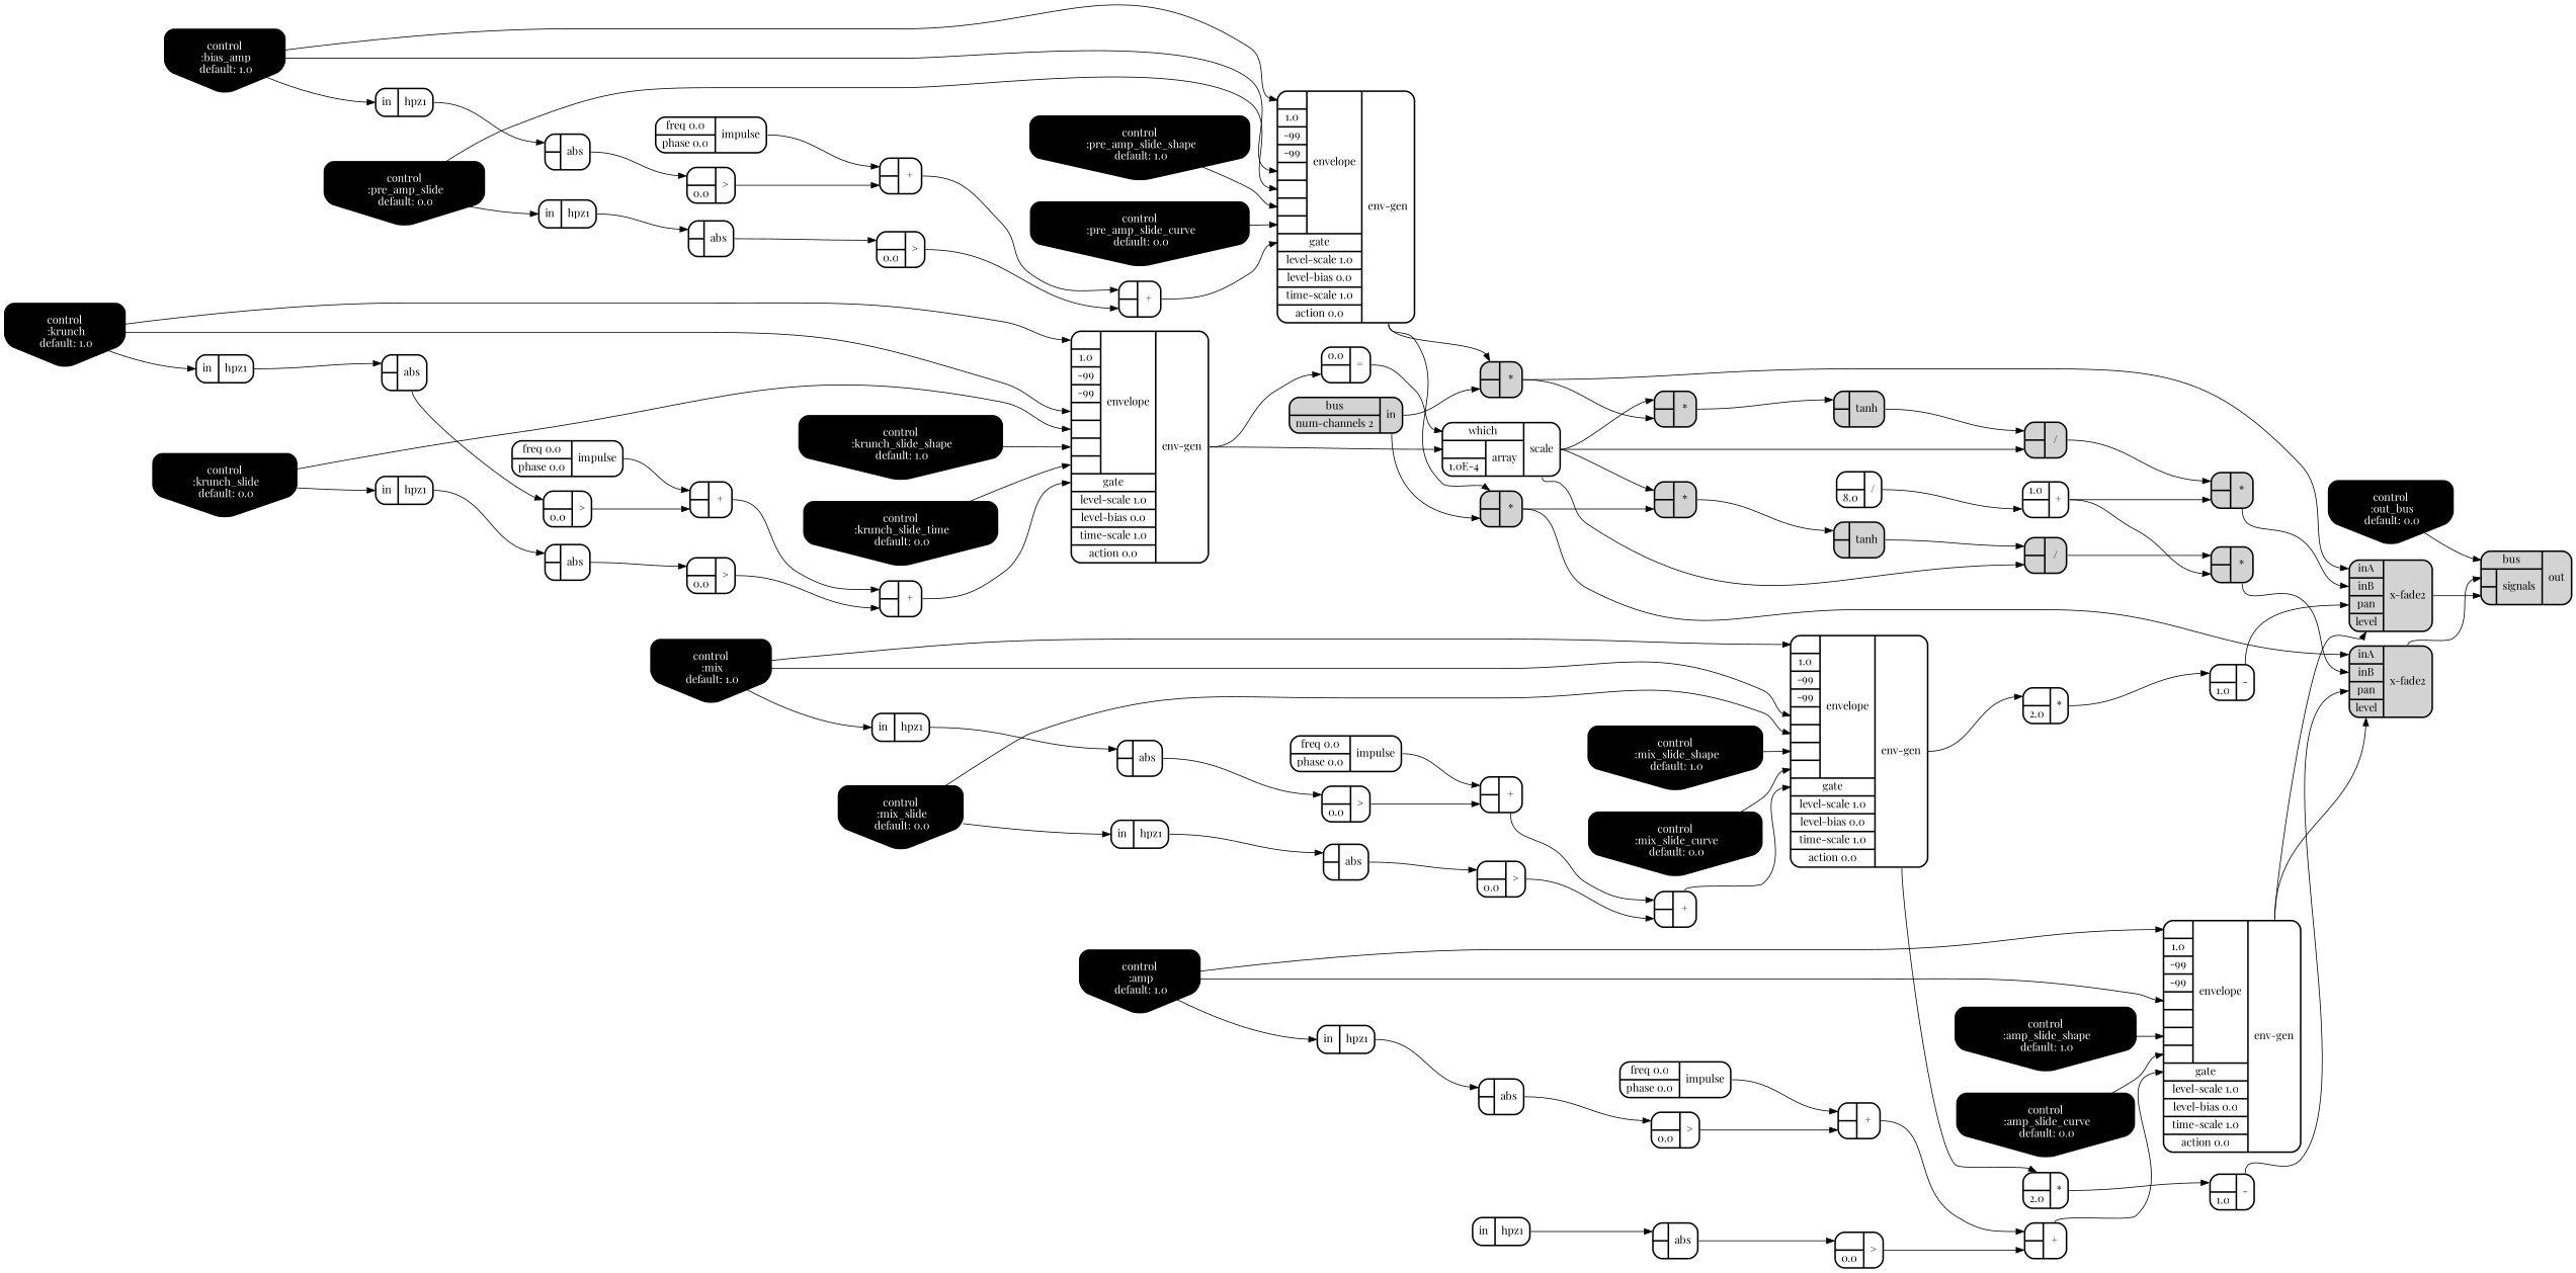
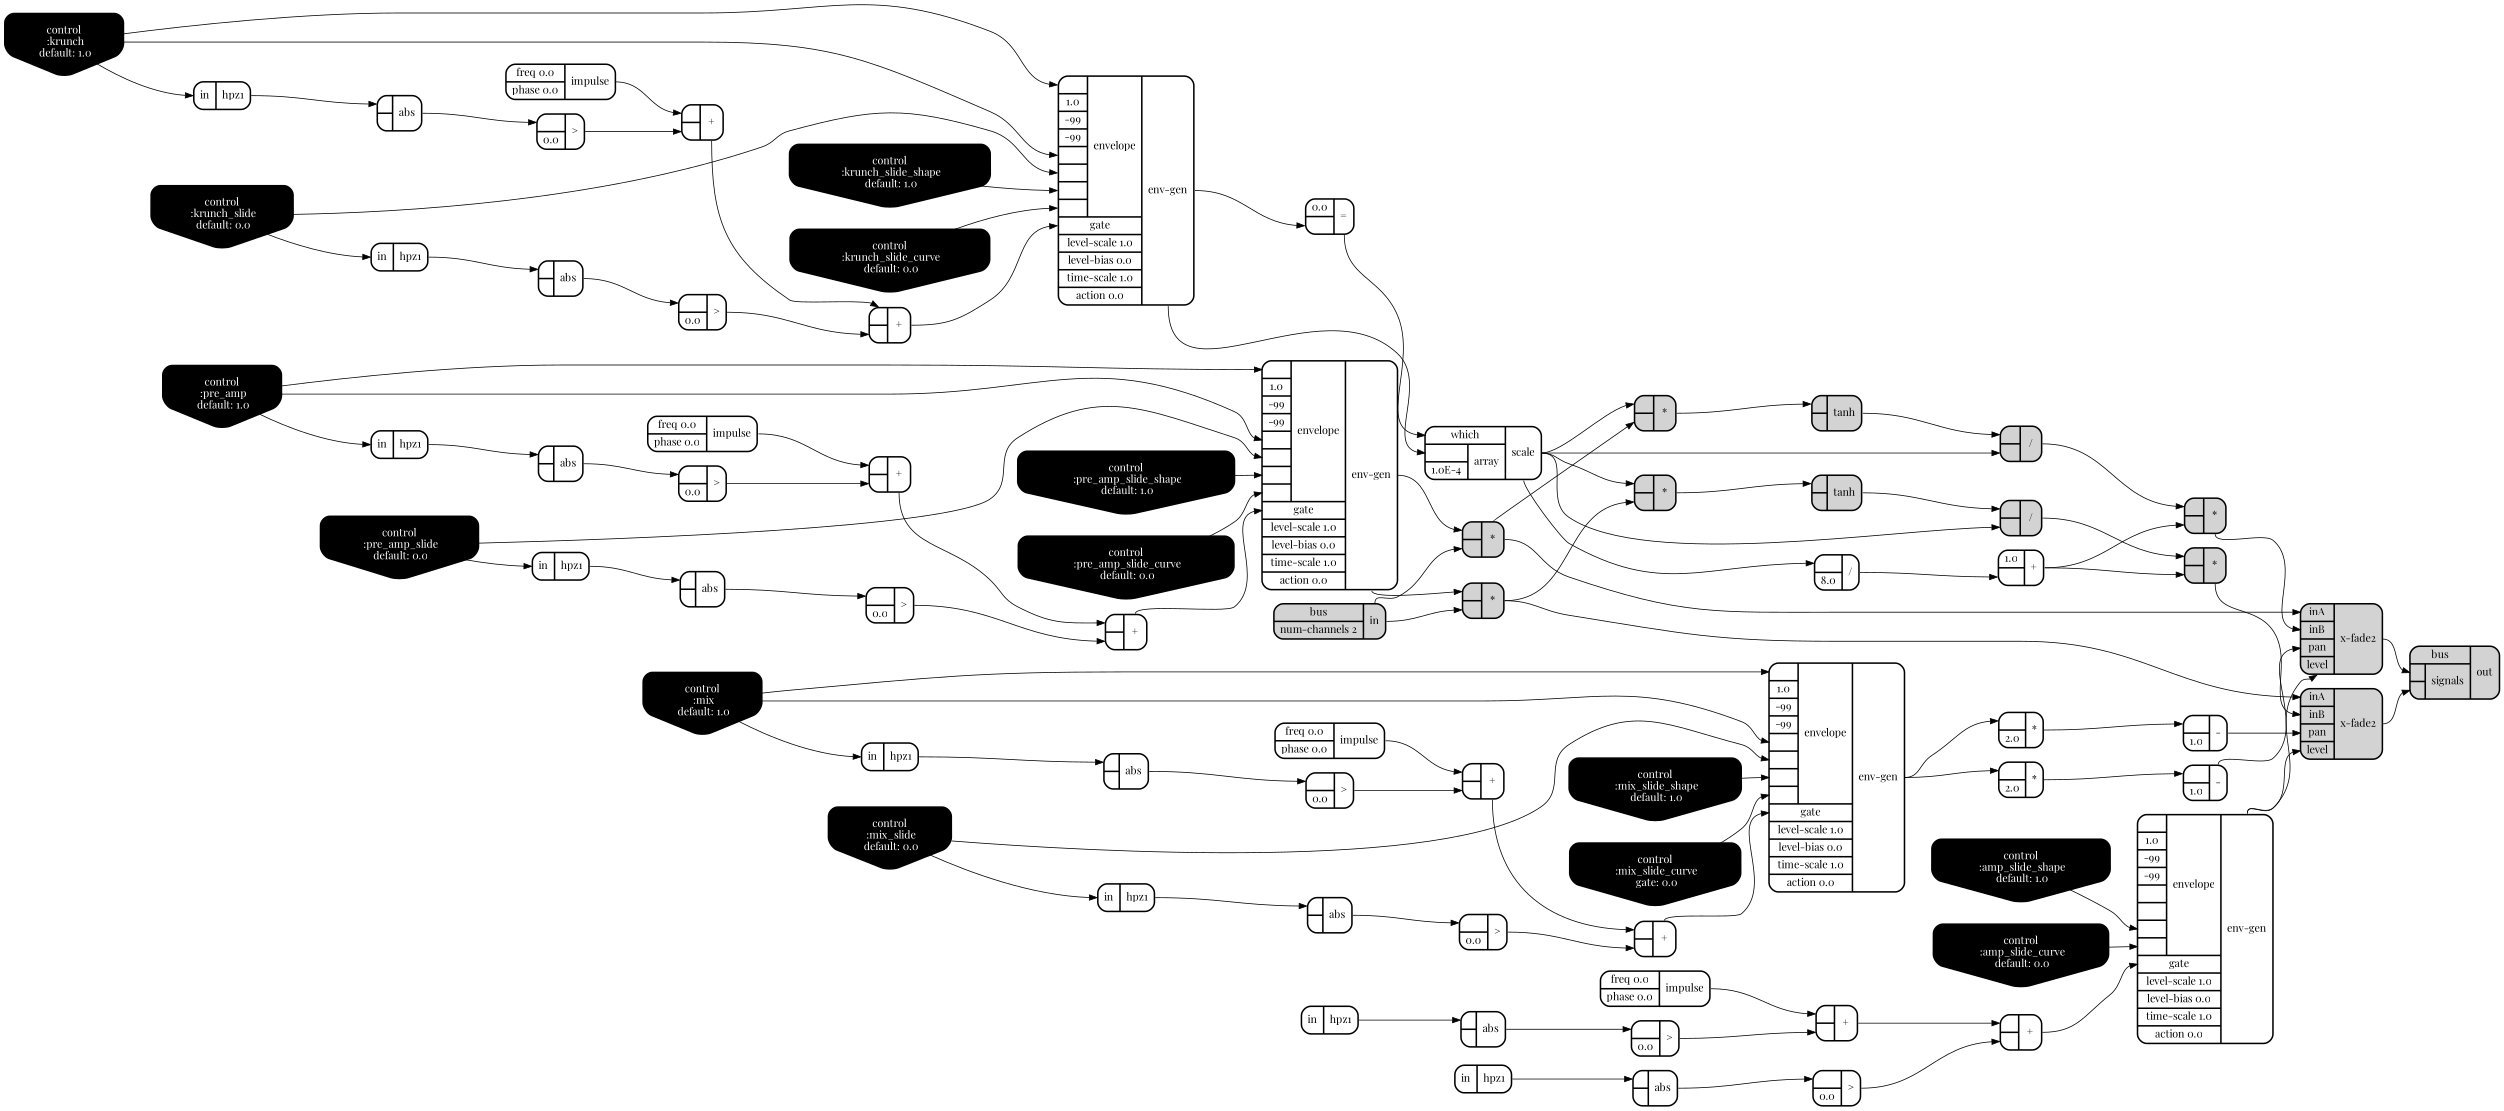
  digraph {
    fontname="Playfair Display"
    rankdir=LR
    node [fontname="Playfair Display" rankdir=LR shape=record style="bold, rounded"]
    edge [fontname="Playfair Display" headport=a tailport=__UG_NAME__]
    n1 [label="{{ <a> |<b> } |<__UG_NAME__>* }" style="filled, bold, rounded"]
    n2 [label="{{ <a> |<b> } |<__UG_NAME__>* }" style="filled, bold, rounded"]
    n3 [label="{{ <ina> inA|<inb> inB|<pan> pan|<level> level} |<__UG_NAME__>x-fade2 }" style="filled, bold, rounded"]
    n4 [label="{{ <a> |<b> } |<__UG_NAME__>tanh }" style="filled, bold, rounded"]
    n5 [label="{{ <bus> bus|{{<signals___x____fade2___0>|<signals___x____fade2___1>}|signals}} |<__UG_NAME__>out }" style="filled, bold, rounded"]
    n6 [label="{{ <a> |<b> } |<__UG_NAME__>/ }" style="filled, bold, rounded"]
    n7 [label="{{ <a> |<b> } |<__UG_NAME__>* }" style="filled, bold, rounded"]
    n8 [label="{{ <a> |<b> } |<__UG_NAME__>* }" style="filled, bold, rounded"]
    n9 [label="{{ <ina> inA|<inb> inB|<pan> pan|<level> level} |<__UG_NAME__>x-fade2 }" style="filled, bold, rounded"]
    n10 [label="{{ <a> |<b> } |<__UG_NAME__>tanh }" style="filled, bold, rounded"]
    n11 [label="{{ <a> |<b> } |<__UG_NAME__>/ }" style="filled, bold, rounded"]
    n12 [label="{{ <a> |<b> } |<__UG_NAME__>* }" style="filled, bold, rounded"]
    n13 [label="{{ <a> |<b> 2.0} |<__UG_NAME__>* }"]
    n14 [label="{{ <a> |<b> 1.0} |<__UG_NAME__>- }"]
    n15 [label="{{ <a> |<b> } |<__UG_NAME__>* }" style="filled, bold, rounded"]
    n16 [label="{{ <a> |<b> 2.0} |<__UG_NAME__>* }"]
    n17 [label="{{ <a> |<b> 1.0} |<__UG_NAME__>- }"]
    n18 [label="{{ <a> |<b> } |<__UG_NAME__>+ }"]
    n19 [label="{{ <a> |<b> } |<__UG_NAME__>+ }"]
    n20 [label="{{ {{<envelope___control___0>|1.0|-99|-99|<envelope___control___4>|<envelope___control___5>|<envelope___control___6>|<envelope___control___7>}|envelope}|<gate> gate|<level____scale> level-scale 1.0|<level____bias> level-bias 0.0|<time____scale> time-scale 1.0|<action> action 0.0} |<__UG_NAME__>env-gen }"]
    n21 [label="{{ <a> 0.0|<b> } |<__UG_NAME__>= }"]
    n22 [label="{{ <which> which|{{<array___env____gen___0>|1.0E-4}|array}} |<__UG_NAME__>scale }"]
    n23 [label="{{ <a> |<b> } |<__UG_NAME__>+ }"]
    n24 [label="{{ <a> |<b> } |<__UG_NAME__>+ }"]
    n25 [label="{{ {{<envelope___control___0>|1.0|-99|-99|<envelope___control___4>|<envelope___control___5>|<envelope___control___6>|<envelope___control___7>}|envelope}|<gate> gate|<level____scale> level-scale 1.0|<level____bias> level-bias 0.0|<time____scale> time-scale 1.0|<action> action 0.0} |<__UG_NAME__>env-gen }"]
    n26 [label="{{ <a> 1.0|<b> } |<__UG_NAME__>+ }"]
    n27 [label="{{ <a> |<b> } |<__UG_NAME__>+ }"]
    n28 [label="{{ <a> |<b> } |<__UG_NAME__>+ }"]
    n29 [label="{{ {{<envelope___control___0>|1.0|-99|-99|<envelope___control___4>|<envelope___control___5>|<envelope___control___6>|<envelope___control___7>}|envelope}|<gate> gate|<level____scale> level-scale 1.0|<level____bias> level-bias 0.0|<time____scale> time-scale 1.0|<action> action 0.0} |<__UG_NAME__>env-gen }"]
    n30 [label="{{ <a> |<b> } |<__UG_NAME__>+ }"]
    n31 [label="{{ <a> |<b> } |<__UG_NAME__>+ }"]
    n32 [label="{{ {{<envelope___control___0>|1.0|-99|-99|<envelope___control___4>|<envelope___control___5>|<envelope___control___6>|<envelope___control___7>}|envelope}|<gate> gate|<level____scale> level-scale 1.0|<level____bias> level-bias 0.0|<time____scale> time-scale 1.0|<action> action 0.0} |<__UG_NAME__>env-gen }"]
    n33 [label="{{ <a> |<b> 8.0} |<__UG_NAME__>/ }"]
    n34 [label="{{ <a> |<b> 0.0} |<__UG_NAME__>\> }"]
    n35 [label="{{ <a> |<b> 0.0} |<__UG_NAME__>\> }"]
    n36 [label="{{ <a> |<b> 0.0} |<__UG_NAME__>\> }"]
    n37 [label="{{ <a> |<b> 0.0} |<__UG_NAME__>\> }"]
    n38 [label="{{ <a> |<b> 0.0} |<__UG_NAME__>\> }"]
    n39 [label="{{ <a> |<b> 0.0} |<__UG_NAME__>\> }"]
    n40 [label="{{ <a> |<b> 0.0} |<__UG_NAME__>\> }"]
    n41 [label="{{ <a> |<b> 0.0} |<__UG_NAME__>\> }"]
    n42 [label="{{ <a> |<b> } |<__UG_NAME__>abs }"]
    n43 [label="{{ <a> |<b> } |<__UG_NAME__>abs }"]
    n44 [label="{{ <a> |<b> } |<__UG_NAME__>abs }"]
    n45 [label="{{ <a> |<b> } |<__UG_NAME__>abs }"]
    n46 [label="{{ <a> |<b> } |<__UG_NAME__>abs }"]
    n47 [label="{{ <a> |<b> } |<__UG_NAME__>abs }"]
    n48 [label="{{ <a> |<b> } |<__UG_NAME__>abs }"]
    n49 [label="{{ <a> |<b> } |<__UG_NAME__>abs }"]
-   n50 [fillcolor=black fontcolor=white label="control\n :amp\n default: 1.0" shape=invhouse style="rounded, filled, bold" rankdir=""]
    n51 [label="{{ <in> in} |<__UG_NAME__>hpz1 }"]
    n52 [label="{{ <in> in} |<__UG_NAME__>hpz1 }"]
    n53 [fillcolor=black fontcolor=white label="control\n :amp_slide_shape\n default: 1.0" shape=invhouse style="rounded, filled, bold" rankdir=""]
    n54 [fillcolor=black fontcolor=white label="control\n :amp_slide_curve\n default: 0.0" shape=invhouse style="rounded, filled, bold" rankdir=""]
    n55 [fillcolor=black fontcolor=white label="control\n :mix\n default: 1.0" shape=invhouse style="rounded, filled, bold" rankdir=""]
    n56 [label="{{ <in> in} |<__UG_NAME__>hpz1 }"]
    n57 [fillcolor=black fontcolor=white label="control\n :mix_slide\n default: 0.0" shape=invhouse style="rounded, filled, bold" rankdir=""]
    n58 [label="{{ <in> in} |<__UG_NAME__>hpz1 }"]
    n59 [fillcolor=black fontcolor=white label="control\n :mix_slide_shape\n default: 1.0" shape=invhouse style="rounded, filled, bold" rankdir=""]
-   n60 [fillcolor=black fontcolor=white label="control\n :mix_slide_curve\n default: 0.0" shape=invhouse style="rounded, filled, bold" rankdir=""]
+   n60 [fillcolor=black fontcolor=white label="control\n :mix_slide_curve\n gate: 0.0" shape=invhouse style="rounded, filled, bold" rankdir=""]
    n61 [fillcolor=black fontcolor=white label="control\n :krunch\n default: 1.0" shape=invhouse style="rounded, filled, bold" rankdir=""]
    n62 [label="{{ <in> in} |<__UG_NAME__>hpz1 }"]
    n63 [fillcolor=black fontcolor=white label="control\n :krunch_slide\n default: 0.0" shape=invhouse style="rounded, filled, bold" rankdir=""]
    n64 [label="{{ <in> in} |<__UG_NAME__>hpz1 }"]
    n65 [fillcolor=black fontcolor=white label="control\n :krunch_slide_shape\n default: 1.0" shape=invhouse style="rounded, filled, bold" rankdir=""]
-   n66 [fillcolor=black fontcolor=white label="control\n :krunch_slide_time\n default: 0.0" shape=invhouse style="rounded, filled, bold" rankdir=""]
-   n67 [fillcolor=black fontcolor=white label="control\n :bias_amp\n default: 1.0" shape=invhouse style="rounded, filled, bold" rankdir=""]
+   n66 [fillcolor=black fontcolor=white label="control\n :krunch_slide_curve\n default: 0.0" shape=invhouse style="rounded, filled, bold" rankdir=""]
+   n67 [fillcolor=black fontcolor=white label="control\n :pre_amp\n default: 1.0" shape=invhouse style="rounded, filled, bold" rankdir=""]
    n68 [label="{{ <in> in} |<__UG_NAME__>hpz1 }"]
    n69 [fillcolor=black fontcolor=white label="control\n :pre_amp_slide\n default: 0.0" shape=invhouse style="rounded, filled, bold" rankdir=""]
    n70 [label="{{ <in> in} |<__UG_NAME__>hpz1 }"]
    n71 [fillcolor=black fontcolor=white label="control\n :pre_amp_slide_shape\n default: 1.0" shape=invhouse style="rounded, filled, bold" rankdir=""]
    n72 [fillcolor=black fontcolor=white label="control\n :pre_amp_slide_curve\n default: 0.0" shape=invhouse style="rounded, filled, bold" rankdir=""]
    n73 [label="{{ <bus> bus|<num____channels> num-channels 2} |<__UG_NAME__>in }" style="filled, bold, rounded"]
-   n74 [fillcolor=black fontcolor=white label="control\n :out_bus\n default: 0.0" shape=invhouse style="rounded, filled, bold" rankdir=""]
    n75 [label="{{ <freq> freq 0.0|<phase> phase 0.0} |<__UG_NAME__>impulse }"]
    n76 [label="{{ <freq> freq 0.0|<phase> phase 0.0} |<__UG_NAME__>impulse }"]
    n77 [label="{{ <freq> freq 0.0|<phase> phase 0.0} |<__UG_NAME__>impulse }"]
    n78 [label="{{ <freq> freq 0.0|<phase> phase 0.0} |<__UG_NAME__>impulse }"]
    n1 -> n2 [headport=b]
    n1 -> n3 [headport=ina]
    n2 -> n4
    n3 -> n5 [headport=signals___x____fade2___0]
    n4 -> n6
    n6 -> n15
    n7 -> n8 [headport=b]
    n7 -> n9 [headport=ina]
    n8 -> n10
    n9 -> n5 [headport=signals___x____fade2___1]
    n10 -> n11
    n11 -> n12
    n12 -> n9 [headport=inb]
    n13 -> n14
    n14 -> n9 [headport=pan]
    n15 -> n3 [headport=inb]
    n16 -> n17
    n17 -> n3 [headport=pan]
    n18 -> n19
    n19 -> n20 [headport=gate]
    n20 -> n21 [headport=b]
    n20 -> n22 [headport=array___env____gen___0]
    n21 -> n22 [headport=which]
    n22 -> n2
    n22 -> n6 [headport=b]
    n22 -> n8
    n22 -> n11 [headport=b]
+   n22 -> n33
    n23 -> n24
    n24 -> n25 [headport=gate]
    n25 -> n1
    n25 -> n7
    n26 -> n12 [headport=b]
    n26 -> n15 [headport=b]
    n27 -> n28
    n28 -> n29 [headport=gate]
    n29 -> n13
    n29 -> n16
    n30 -> n31
    n31 -> n32 [headport=gate]
    n32 -> n3 [headport=level]
    n32 -> n9 [headport=level]
    n33 -> n26 [headport=b]
    n34 -> n18 [headport=b]
    n35 -> n19 [headport=b]
    n36 -> n23 [headport=b]
    n37 -> n24 [headport=b]
    n38 -> n27 [headport=b]
    n39 -> n28 [headport=b]
    n40 -> n30 [headport=b]
    n41 -> n31 [headport=b]
    n42 -> n39
    n43 -> n34
    n44 -> n35
    n45 -> n36
    n46 -> n37
    n47 -> n38
    n48 -> n40
    n49 -> n41
-   n50 -> n32 [headport=envelope___control___0]
-   n50 -> n32 [headport=envelope___control___4]
-   n50 -> n51 [headport=in]
    n51 -> n48
    n52 -> n49
    n53 -> n32 [headport=envelope___control___6]
    n54 -> n32 [headport=envelope___control___7]
    n55 -> n29 [headport=envelope___control___0]
    n55 -> n29 [headport=envelope___control___4]
    n55 -> n56 [headport=in]
    n56 -> n47
    n57 -> n29 [headport=envelope___control___5]
    n57 -> n58 [headport=in]
    n58 -> n42
    n59 -> n29 [headport=envelope___control___6]
    n60 -> n29 [headport=envelope___control___7]
    n61 -> n20 [headport=envelope___control___0]
    n61 -> n20 [headport=envelope___control___4]
    n61 -> n62 [headport=in]
    n62 -> n43
    n63 -> n20 [headport=envelope___control___5]
    n63 -> n64 [headport=in]
    n64 -> n44
    n65 -> n20 [headport=envelope___control___6]
    n66 -> n20 [headport=envelope___control___7]
    n67 -> n25 [headport=envelope___control___0]
    n67 -> n25 [headport=envelope___control___4]
    n67 -> n68 [headport=in]
    n68 -> n45
    n69 -> n25 [headport=envelope___control___5]
    n69 -> n70 [headport=in]
    n70 -> n46
    n71 -> n25 [headport=envelope___control___6]
    n72 -> n25 [headport=envelope___control___7]
    n73 -> n1 [headport=b]
    n73 -> n7 [headport=b]
-   n74 -> n5 [headport=bus]
    n75 -> n18
    n76 -> n23
    n77 -> n27
    n78 -> n30
  }
